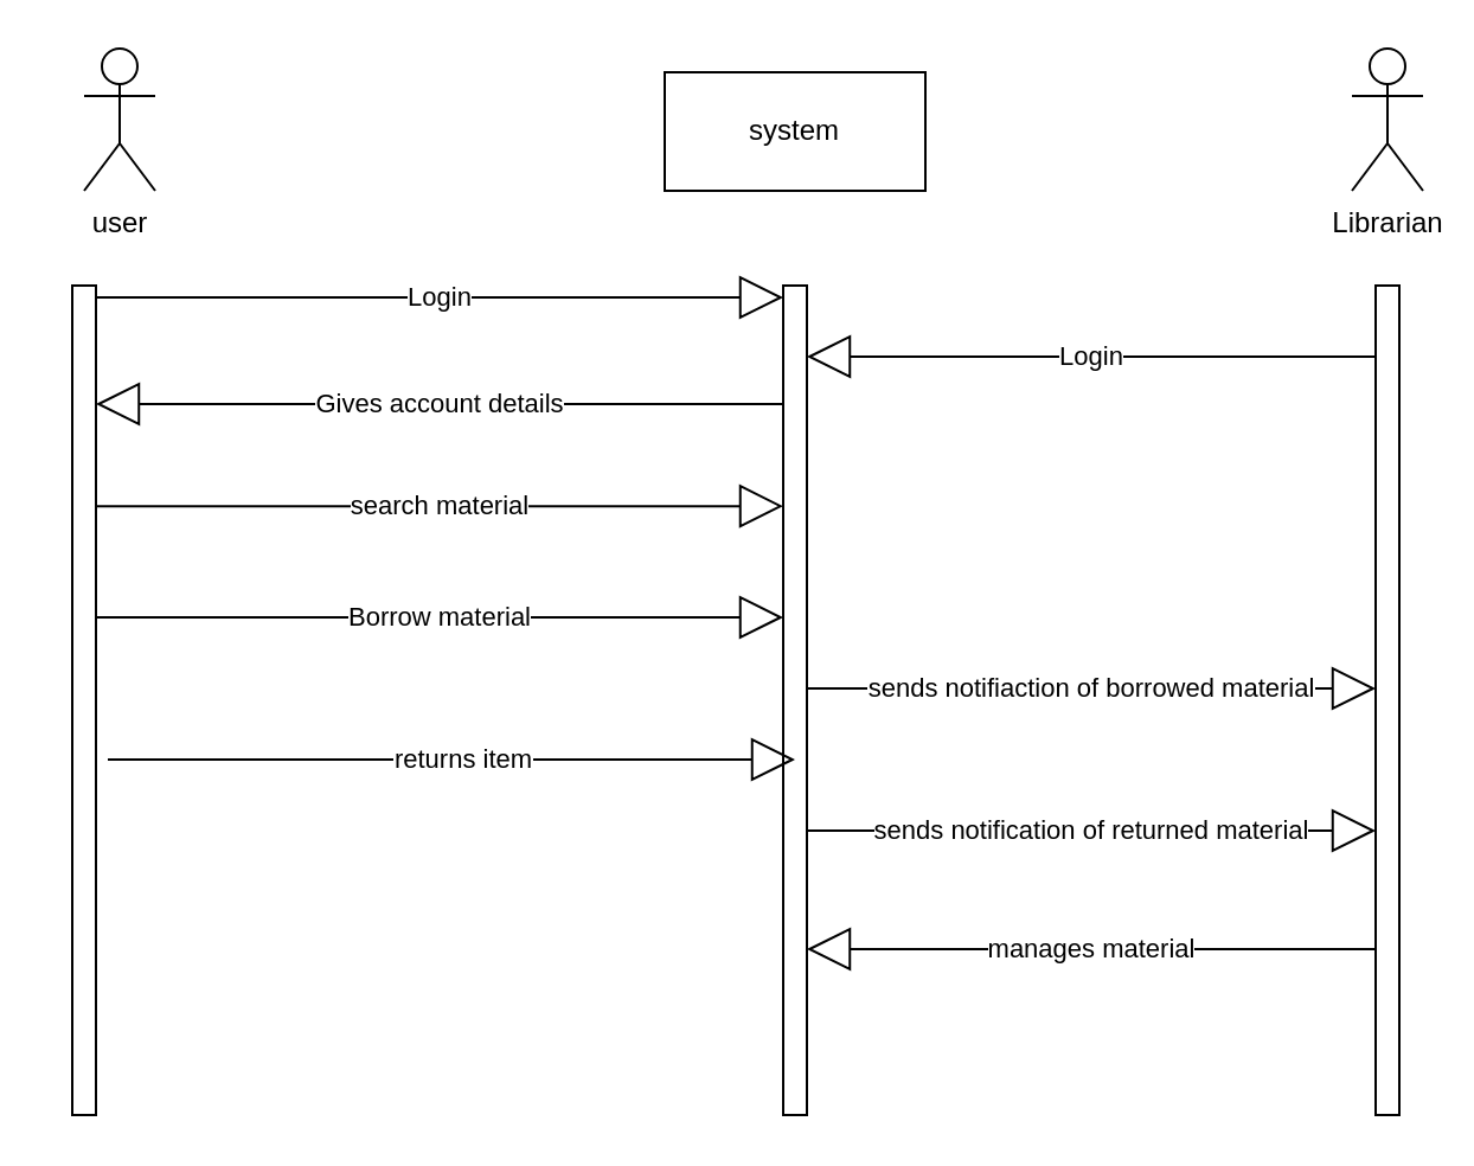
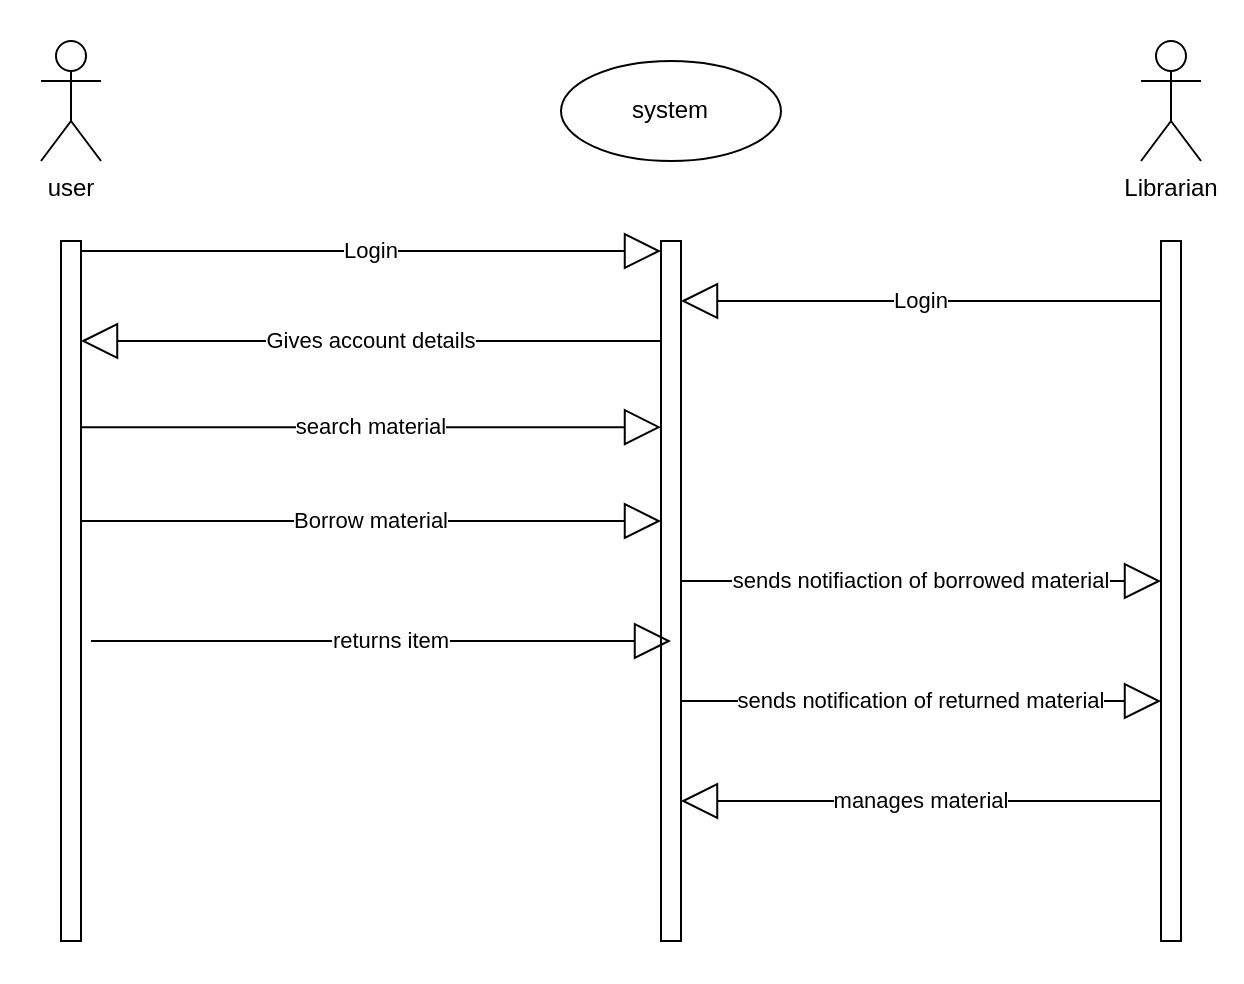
  <mxCell id="0" />
  <mxCell id="1" parent="0" />
- <mxCell id="2" value="user" style="shape=umlActor;verticalLabelPosition=bottom;verticalAlign=top;html=1;" vertex="1" parent="1"><mxGeometry x="35" y="20" width="30" height="60" as="geometry" /></mxCell>
+ <mxCell id="2" value="user" style="shape=umlActor;verticalLabelPosition=bottom;verticalAlign=top;html=1;" vertex="1" parent="1"><mxGeometry x="20" y="20" width="30" height="60" as="geometry" /></mxCell>
  <mxCell id="3" value="Librarian" style="shape=umlActor;verticalLabelPosition=bottom;verticalAlign=top;html=1;" vertex="1" parent="1"><mxGeometry x="570" y="20" width="30" height="60" as="geometry" /></mxCell>
  <mxCell id="4" value="" style="html=1;points=[[0,0,0,0,5],[0,1,0,0,-5],[1,0,0,0,5],[1,1,0,0,-5]];perimeter=orthogonalPerimeter;outlineConnect=0;targetShapes=umlLifeline;portConstraint=eastwest;newEdgeStyle={&quot;curved&quot;:0,&quot;rounded&quot;:0};" vertex="1" parent="1"><mxGeometry x="30" y="120" width="10" height="350" as="geometry" /></mxCell>
  <mxCell id="5" value="" style="html=1;points=[[0,0,0,0,5],[0,1,0,0,-5],[1,0,0,0,5],[1,1,0,0,-5]];perimeter=orthogonalPerimeter;outlineConnect=0;targetShapes=umlLifeline;portConstraint=eastwest;newEdgeStyle={&quot;curved&quot;:0,&quot;rounded&quot;:0};" vertex="1" parent="1"><mxGeometry x="330" y="120" width="10" height="350" as="geometry" /></mxCell>
  <mxCell id="6" value="" style="html=1;points=[[0,0,0,0,5],[0,1,0,0,-5],[1,0,0,0,5],[1,1,0,0,-5]];perimeter=orthogonalPerimeter;outlineConnect=0;targetShapes=umlLifeline;portConstraint=eastwest;newEdgeStyle={&quot;curved&quot;:0,&quot;rounded&quot;:0};" vertex="1" parent="1"><mxGeometry x="580" y="120" width="10" height="350" as="geometry" /></mxCell>
- <mxCell id="7" value="system" style="html=1;whiteSpace=wrap;" vertex="1" parent="1"><mxGeometry x="280" y="30" width="110" height="50" as="geometry" /></mxCell>
+ <mxCell id="7" value="system" style="ellipse;html=1;whiteSpace=wrap;" vertex="1" parent="1"><mxGeometry x="280" y="30" width="110" height="50" as="geometry" /></mxCell>
  <mxCell id="8" value="Login" style="endArrow=block;endSize=16;endFill=0;html=1;rounded=0;entryX=0;entryY=0;entryDx=0;entryDy=5;entryPerimeter=0;exitX=1;exitY=0;exitDx=0;exitDy=5;exitPerimeter=0;" edge="1" parent="1" source="4" target="5"><mxGeometry width="160" relative="1" as="geometry"><mxPoint x="100" y="150" as="sourcePoint" /><mxPoint x="260" y="150" as="targetPoint" /></mxGeometry></mxCell>
  <mxCell id="9" value="Gives account details" style="endArrow=block;endSize=16;endFill=0;html=1;rounded=0;" edge="1" parent="1" source="5" target="4"><mxGeometry width="160" relative="1" as="geometry"><mxPoint x="80" y="210" as="sourcePoint" /><mxPoint x="240" y="210" as="targetPoint" /><Array as="points"><mxPoint x="200" y="170" /></Array></mxGeometry></mxCell>
  <mxCell id="10" value="search material" style="endArrow=block;endSize=16;endFill=0;html=1;rounded=0;exitX=1;exitY=0.266;exitDx=0;exitDy=0;exitPerimeter=0;" edge="1" parent="1" source="4" target="5"><mxGeometry width="160" relative="1" as="geometry"><mxPoint x="80" y="210" as="sourcePoint" /><mxPoint x="240" y="210" as="targetPoint" /></mxGeometry></mxCell>
  <mxCell id="11" value="Borrow material" style="endArrow=block;endSize=16;endFill=0;html=1;rounded=0;exitX=1;exitY=0.4;exitDx=0;exitDy=0;exitPerimeter=0;" edge="1" parent="1" source="4" target="5"><mxGeometry width="160" relative="1" as="geometry"><mxPoint x="100" y="260" as="sourcePoint" /><mxPoint x="260" y="260" as="targetPoint" /></mxGeometry></mxCell>
  <mxCell id="12" value="sends notifiaction of borrowed material" style="endArrow=block;endSize=16;endFill=0;html=1;rounded=0;" edge="1" parent="1"><mxGeometry width="160" relative="1" as="geometry"><mxPoint x="340" y="290" as="sourcePoint" /><mxPoint x="580" y="290" as="targetPoint" /></mxGeometry></mxCell>
  <mxCell id="13" value="Login" style="endArrow=block;endSize=16;endFill=0;html=1;rounded=0;" edge="1" parent="1" target="5"><mxGeometry width="160" relative="1" as="geometry"><mxPoint x="580" y="150" as="sourcePoint" /><mxPoint x="870" y="160" as="targetPoint" /></mxGeometry></mxCell>
  <mxCell id="14" value="returns item" style="endArrow=block;endSize=16;endFill=0;html=1;rounded=0;" edge="1" parent="1"><mxGeometry x="0.035" width="160" relative="1" as="geometry"><mxPoint x="45" y="320" as="sourcePoint" /><mxPoint x="335" y="320" as="targetPoint" /><mxPoint as="offset" /></mxGeometry></mxCell>
  <mxCell id="15" value="sends notification of returned material" style="endArrow=block;endSize=16;endFill=0;html=1;rounded=0;" edge="1" parent="1" source="5"><mxGeometry width="160" relative="1" as="geometry"><mxPoint x="350" y="350" as="sourcePoint" /><mxPoint x="580" y="350" as="targetPoint" /></mxGeometry></mxCell>
  <mxCell id="16" value="manages material" style="endArrow=block;endSize=16;endFill=0;html=1;rounded=0;" edge="1" parent="1"><mxGeometry width="160" relative="1" as="geometry"><mxPoint x="580" y="400" as="sourcePoint" /><mxPoint x="340" y="400" as="targetPoint" /></mxGeometry></mxCell>
